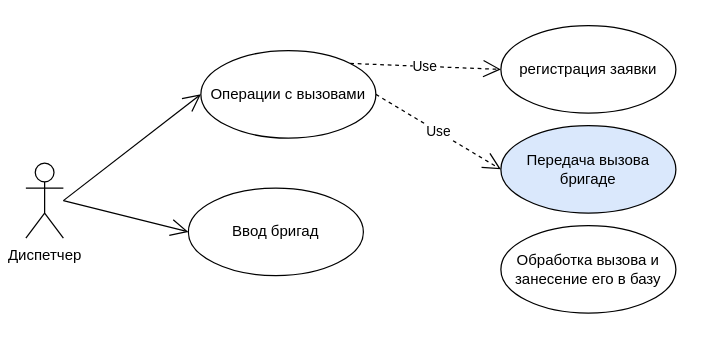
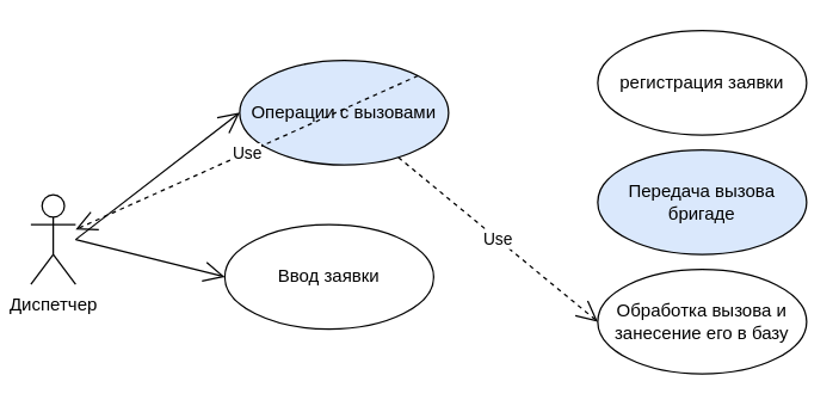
  <mxCell id="0" />
  <mxCell id="1" parent="0" />
  <mxCell id="2" value="Диспетчер" style="shape=umlActor;verticalLabelPosition=bottom;labelBackgroundColor=#ffffff;verticalAlign=top;html=1;" parent="1" vertex="1"><mxGeometry x="20" y="130" width="30" height="60" as="geometry" /></mxCell>
  <mxCell id="3" value="регистрация заявки" style="ellipse;whiteSpace=wrap;html=1;" parent="1" vertex="1"><mxGeometry x="400" y="20" width="140" height="70" as="geometry" /></mxCell>
  <mxCell id="4" value="Передача вызова бригаде" style="ellipse;whiteSpace=wrap;html=1;fillColor=#dae8fc;" parent="1" vertex="1"><mxGeometry x="400" y="100" width="140" height="70" as="geometry" /></mxCell>
  <mxCell id="5" value="Обработка вызова и занесение его в базу" style="ellipse;whiteSpace=wrap;html=1;" parent="1" vertex="1"><mxGeometry x="400" y="180" width="140" height="70" as="geometry" /></mxCell>
- <mxCell id="7" value="Операции с вызовами" style="ellipse;whiteSpace=wrap;html=1;" parent="1" vertex="1"><mxGeometry x="160" y="40" width="140" height="70" as="geometry" /></mxCell>
- <mxCell id="8" value="Use" style="endArrow=open;endSize=12;dashed=1;html=1;entryX=0;entryY=0.5;entryDx=0;entryDy=0;exitX=1;exitY=0.5;exitDx=0;exitDy=0;" parent="1" source="7" target="4" edge="1"><mxGeometry width="160" relative="1" as="geometry"><mxPoint x="290.974" y="198.988" as="sourcePoint" /><mxPoint x="410" y="255" as="targetPoint" /></mxGeometry></mxCell>
- <mxCell id="9" value="Use" style="endArrow=open;endSize=12;dashed=1;html=1;entryX=0;entryY=0.5;entryDx=0;entryDy=0;exitX=1;exitY=0;exitDx=0;exitDy=0;" parent="1" source="7" target="3" edge="1"><mxGeometry width="160" relative="1" as="geometry"><mxPoint x="310" y="175" as="sourcePoint" /><mxPoint x="410" y="175" as="targetPoint" /></mxGeometry></mxCell>
+ <mxCell id="6" value="Use" style="endArrow=open;endSize=12;dashed=1;html=1;entryX=0;entryY=0.5;entryDx=0;entryDy=0;" parent="1" source="7" target="5" edge="1"><mxGeometry width="160" relative="1" as="geometry"><mxPoint x="130" y="380" as="sourcePoint" /><mxPoint x="290" y="380" as="targetPoint" /></mxGeometry></mxCell>
+ <mxCell id="7" value="Операции с вызовами" style="ellipse;whiteSpace=wrap;html=1;fillColor=#dae8fc;" parent="1" vertex="1"><mxGeometry x="160" y="40" width="140" height="70" as="geometry" /></mxCell>
+ <mxCell id="9" value="Use" style="endArrow=open;endSize=12;dashed=1;html=1;exitX=1;exitY=0;exitDx=0;exitDy=0;" parent="1" source="7" target="2" edge="1"><mxGeometry width="160" relative="1" as="geometry"><mxPoint x="310" y="175" as="sourcePoint" /><mxPoint x="410" y="175" as="targetPoint" /></mxGeometry></mxCell>
  <mxCell id="10" value="" style="endArrow=open;endFill=1;endSize=12;html=1;entryX=0;entryY=0.5;entryDx=0;entryDy=0;" parent="1" target="7" edge="1"><mxGeometry width="160" relative="1" as="geometry"><mxPoint x="50" y="160" as="sourcePoint" /><mxPoint x="270" y="250" as="targetPoint" /></mxGeometry></mxCell>
- <mxCell id="11" value="Ввод бригад" style="ellipse;whiteSpace=wrap;html=1;" parent="1" vertex="1"><mxGeometry x="150" y="150" width="140" height="70" as="geometry" /></mxCell>
+ <mxCell id="11" value="Ввод заявки" style="ellipse;whiteSpace=wrap;html=1;" parent="1" vertex="1"><mxGeometry x="150" y="150" width="140" height="70" as="geometry" /></mxCell>
  <mxCell id="12" value="" style="endArrow=open;endFill=1;endSize=12;html=1;entryX=0;entryY=0.5;entryDx=0;entryDy=0;" parent="1" target="11" edge="1"><mxGeometry width="160" relative="1" as="geometry"><mxPoint x="50" y="160" as="sourcePoint" /><mxPoint x="170" y="345" as="targetPoint" /></mxGeometry></mxCell>
